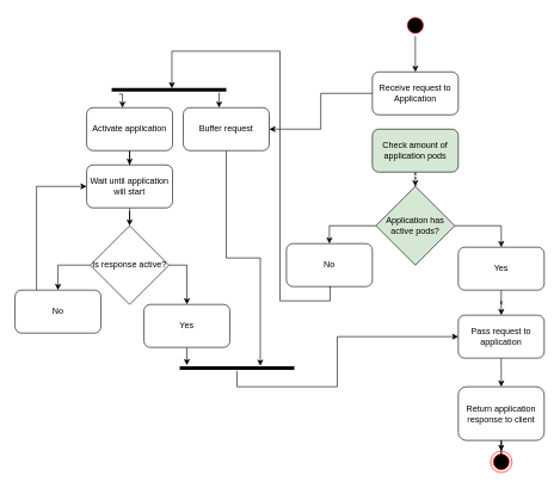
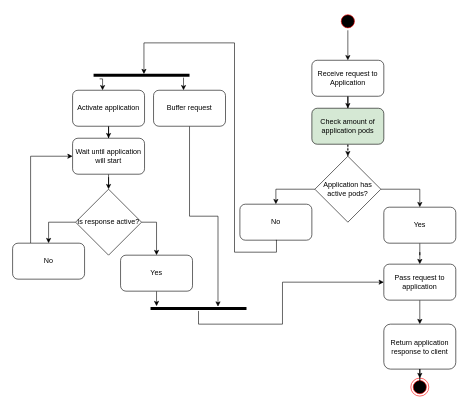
  <mxCell id="0" />
  <mxCell id="1" parent="0" />
  <mxCell id="2" value="" style="edgeStyle=orthogonalEdgeStyle;rounded=0;orthogonalLoop=1;jettySize=auto;html=1;" edge="1" parent="1" source="3" target="5"><mxGeometry relative="1" as="geometry" /></mxCell>
  <mxCell id="3" value="" style="ellipse;html=1;shape=startState;fillColor=#000000;strokeColor=#ff0000;" vertex="1" parent="1"><mxGeometry x="564" y="20" width="30" height="30" as="geometry" /></mxCell>
- <mxCell id="4" value="" style="edgeStyle=orthogonalEdgeStyle;rounded=0;orthogonalLoop=1;jettySize=auto;html=1;" edge="1" parent="1" source="5" target="23"><mxGeometry relative="1" as="geometry" /></mxCell>
+ <mxCell id="4" value="" style="edgeStyle=orthogonalEdgeStyle;rounded=0;orthogonalLoop=1;jettySize=auto;html=1;" edge="1" parent="1" source="5" target="7"><mxGeometry relative="1" as="geometry" /></mxCell>
  <mxCell id="5" value="Receive request to Application" style="rounded=1;whiteSpace=wrap;html=1;" vertex="1" parent="1"><mxGeometry x="519" y="100" width="120" height="60" as="geometry" /></mxCell>
  <mxCell id="6" value="" style="edgeStyle=orthogonalEdgeStyle;rounded=0;orthogonalLoop=1;jettySize=auto;html=1;dashed=1;" edge="1" parent="1" source="7" target="10"><mxGeometry relative="1" as="geometry" /></mxCell>
  <mxCell id="7" value="Check amount of application pods" style="rounded=1;whiteSpace=wrap;html=1;fillColor=#d5e8d4;" vertex="1" parent="1"><mxGeometry x="519" y="180" width="120" height="60" as="geometry" /></mxCell>
  <mxCell id="8" style="edgeStyle=orthogonalEdgeStyle;rounded=0;orthogonalLoop=1;jettySize=auto;html=1;entryX=0.5;entryY=0;entryDx=0;entryDy=0;" edge="1" parent="1" source="10" target="12"><mxGeometry relative="1" as="geometry" /></mxCell>
  <mxCell id="9" style="edgeStyle=orthogonalEdgeStyle;rounded=0;orthogonalLoop=1;jettySize=auto;html=1;entryX=0.5;entryY=0;entryDx=0;entryDy=0;" edge="1" parent="1" source="10" target="13"><mxGeometry relative="1" as="geometry" /></mxCell>
- <mxCell id="10" value="Application has active pods?" style="rhombus;whiteSpace=wrap;html=1;fillColor=#d5e8d4;" vertex="1" parent="1"><mxGeometry x="524" y="260" width="110" height="110" as="geometry" /></mxCell>
+ <mxCell id="10" value="Application has active pods?" style="rhombus;whiteSpace=wrap;html=1;" vertex="1" parent="1"><mxGeometry x="524" y="260" width="110" height="110" as="geometry" /></mxCell>
  <mxCell id="11" value="" style="edgeStyle=orthogonalEdgeStyle;rounded=0;orthogonalLoop=1;jettySize=auto;html=1;" edge="1" parent="1" source="12" target="15"><mxGeometry relative="1" as="geometry" /></mxCell>
  <mxCell id="12" value="Yes" style="rounded=1;whiteSpace=wrap;html=1;" vertex="1" parent="1"><mxGeometry x="639" y="345" width="120" height="60" as="geometry" /></mxCell>
  <mxCell id="13" value="No" style="rounded=1;whiteSpace=wrap;html=1;" vertex="1" parent="1"><mxGeometry x="399" y="340" width="120" height="60" as="geometry" /></mxCell>
  <mxCell id="14" value="" style="edgeStyle=orthogonalEdgeStyle;rounded=0;orthogonalLoop=1;jettySize=auto;html=1;entryX=0.5;entryY=0;entryDx=0;entryDy=0;" edge="1" parent="1" source="15" target="18"><mxGeometry relative="1" as="geometry" /></mxCell>
  <mxCell id="15" value="Pass request to application" style="rounded=1;whiteSpace=wrap;html=1;" vertex="1" parent="1"><mxGeometry x="639" y="440" width="120" height="60" as="geometry" /></mxCell>
  <mxCell id="16" value="" style="ellipse;html=1;shape=endState;fillColor=#000000;strokeColor=#ff0000;" vertex="1" parent="1"><mxGeometry x="684" y="630" width="30" height="30" as="geometry" /></mxCell>
  <mxCell id="17" value="" style="edgeStyle=orthogonalEdgeStyle;rounded=0;orthogonalLoop=1;jettySize=auto;html=1;" edge="1" parent="1" source="18" target="16"><mxGeometry relative="1" as="geometry" /></mxCell>
  <mxCell id="18" value="Return application response to client" style="rounded=1;whiteSpace=wrap;html=1;" vertex="1" parent="1"><mxGeometry x="639" y="540" width="120" height="75" as="geometry" /></mxCell>
  <mxCell id="19" value="" style="line;strokeWidth=5;fillColor=none;align=left;verticalAlign=middle;spacingTop=-1;spacingLeft=3;spacingRight=3;rotatable=0;labelPosition=right;points=[];portConstraint=eastwest;strokeColor=inherit;" vertex="1" parent="1"><mxGeometry x="155" y="121" width="160" height="8" as="geometry" /></mxCell>
  <mxCell id="20" value="" style="edgeStyle=orthogonalEdgeStyle;rounded=0;orthogonalLoop=1;jettySize=auto;html=1;entryX=0.5;entryY=0;entryDx=0;entryDy=0;" edge="1" parent="1" source="21" target="32"><mxGeometry relative="1" as="geometry" /></mxCell>
  <mxCell id="21" value="Activate application" style="rounded=1;whiteSpace=wrap;html=1;" vertex="1" parent="1"><mxGeometry x="120" y="150" width="120" height="60" as="geometry" /></mxCell>
  <mxCell id="22" style="edgeStyle=orthogonalEdgeStyle;rounded=0;orthogonalLoop=1;jettySize=auto;html=1;entryX=0.703;entryY=0.094;entryDx=0;entryDy=0;entryPerimeter=0;" edge="1" parent="1" source="23" target="36"><mxGeometry relative="1" as="geometry"><mxPoint x="360" y="500" as="targetPoint" /></mxGeometry></mxCell>
  <mxCell id="23" value="Buffer request" style="rounded=1;whiteSpace=wrap;html=1;" vertex="1" parent="1"><mxGeometry x="255" y="150" width="120" height="60" as="geometry" /></mxCell>
  <mxCell id="24" value="" style="edgeStyle=orthogonalEdgeStyle;rounded=0;orthogonalLoop=1;jettySize=auto;html=1;" edge="1" parent="1"><mxGeometry relative="1" as="geometry"><mxPoint x="165" y="131" as="sourcePoint" /><mxPoint x="170" y="150" as="targetPoint" /><Array as="points" /></mxGeometry></mxCell>
  <mxCell id="25" value="" style="edgeStyle=orthogonalEdgeStyle;rounded=0;orthogonalLoop=1;jettySize=auto;html=1;" edge="1" parent="1"><mxGeometry relative="1" as="geometry"><mxPoint x="305" y="129" as="sourcePoint" /><mxPoint x="305" y="150" as="targetPoint" /><Array as="points" /></mxGeometry></mxCell>
  <mxCell id="26" style="edgeStyle=orthogonalEdgeStyle;rounded=0;orthogonalLoop=1;jettySize=auto;html=1;exitX=0;exitY=0.5;exitDx=0;exitDy=0;entryX=0.5;entryY=0;entryDx=0;entryDy=0;" edge="1" parent="1" source="28" target="30"><mxGeometry relative="1" as="geometry" /></mxCell>
  <mxCell id="27" style="edgeStyle=orthogonalEdgeStyle;rounded=0;orthogonalLoop=1;jettySize=auto;html=1;exitX=1;exitY=0.5;exitDx=0;exitDy=0;entryX=0.5;entryY=0;entryDx=0;entryDy=0;" edge="1" parent="1" source="28" target="34"><mxGeometry relative="1" as="geometry" /></mxCell>
  <mxCell id="28" value="Is response active?" style="rhombus;whiteSpace=wrap;html=1;" vertex="1" parent="1"><mxGeometry x="125" y="315" width="110" height="110" as="geometry" /></mxCell>
  <mxCell id="29" style="edgeStyle=orthogonalEdgeStyle;rounded=0;orthogonalLoop=1;jettySize=auto;html=1;exitX=0.25;exitY=0;exitDx=0;exitDy=0;entryX=0;entryY=0.5;entryDx=0;entryDy=0;" edge="1" parent="1" source="30" target="32"><mxGeometry relative="1" as="geometry" /></mxCell>
  <mxCell id="30" value="No" style="rounded=1;whiteSpace=wrap;html=1;" vertex="1" parent="1"><mxGeometry x="20" y="405" width="120" height="60" as="geometry" /></mxCell>
  <mxCell id="31" value="" style="edgeStyle=orthogonalEdgeStyle;rounded=0;orthogonalLoop=1;jettySize=auto;html=1;" edge="1" parent="1" source="32" target="28"><mxGeometry relative="1" as="geometry" /></mxCell>
  <mxCell id="32" value="Wait until application will start" style="rounded=1;whiteSpace=wrap;html=1;" vertex="1" parent="1"><mxGeometry x="120" y="230" width="120" height="60" as="geometry" /></mxCell>
  <mxCell id="33" value="" style="edgeStyle=orthogonalEdgeStyle;rounded=0;orthogonalLoop=1;jettySize=auto;html=1;entryX=0.063;entryY=0;entryDx=0;entryDy=0;entryPerimeter=0;" edge="1" parent="1" source="34" target="36"><mxGeometry relative="1" as="geometry" /></mxCell>
  <mxCell id="34" value="Yes" style="rounded=1;whiteSpace=wrap;html=1;" vertex="1" parent="1"><mxGeometry x="200" y="425" width="120" height="60" as="geometry" /></mxCell>
  <mxCell id="35" style="edgeStyle=orthogonalEdgeStyle;rounded=0;orthogonalLoop=1;jettySize=auto;html=1;entryX=0;entryY=0.5;entryDx=0;entryDy=0;" edge="1" parent="1" source="36" target="15"><mxGeometry relative="1" as="geometry"><Array as="points"><mxPoint x="330" y="540" /><mxPoint x="470" y="540" /><mxPoint x="470" y="470" /></Array></mxGeometry></mxCell>
  <mxCell id="36" value="" style="line;strokeWidth=5;fillColor=none;align=left;verticalAlign=middle;spacingTop=-1;spacingLeft=3;spacingRight=3;rotatable=0;labelPosition=right;points=[];portConstraint=eastwest;strokeColor=inherit;" vertex="1" parent="1"><mxGeometry x="250" y="510" width="160" height="8" as="geometry" /></mxCell>
  <mxCell id="37" style="edgeStyle=orthogonalEdgeStyle;rounded=0;orthogonalLoop=1;jettySize=auto;html=1;entryX=0.525;entryY=0.25;entryDx=0;entryDy=0;entryPerimeter=0;exitX=0.5;exitY=1;exitDx=0;exitDy=0;" edge="1" parent="1" source="13" target="19"><mxGeometry relative="1" as="geometry"><mxPoint x="480" y="471" as="sourcePoint" /><Array as="points"><mxPoint x="460" y="420" /><mxPoint x="390" y="420" /><mxPoint x="390" y="71" /><mxPoint x="239" y="71" /></Array></mxGeometry></mxCell>
